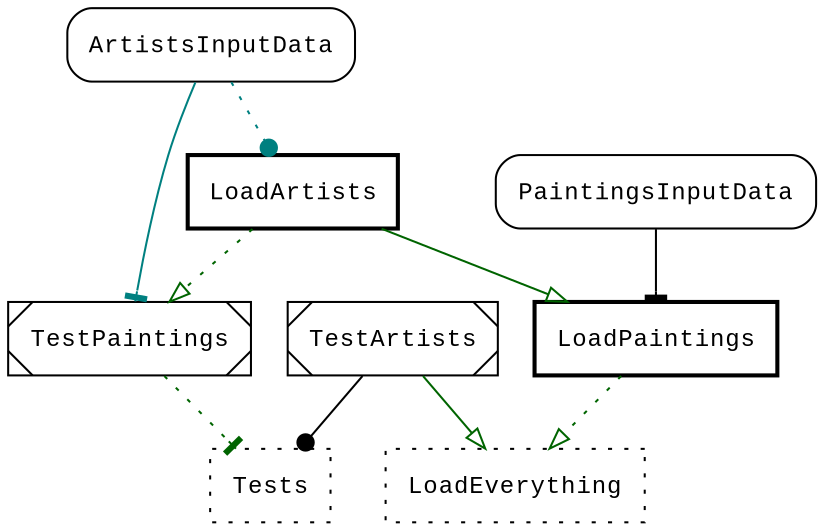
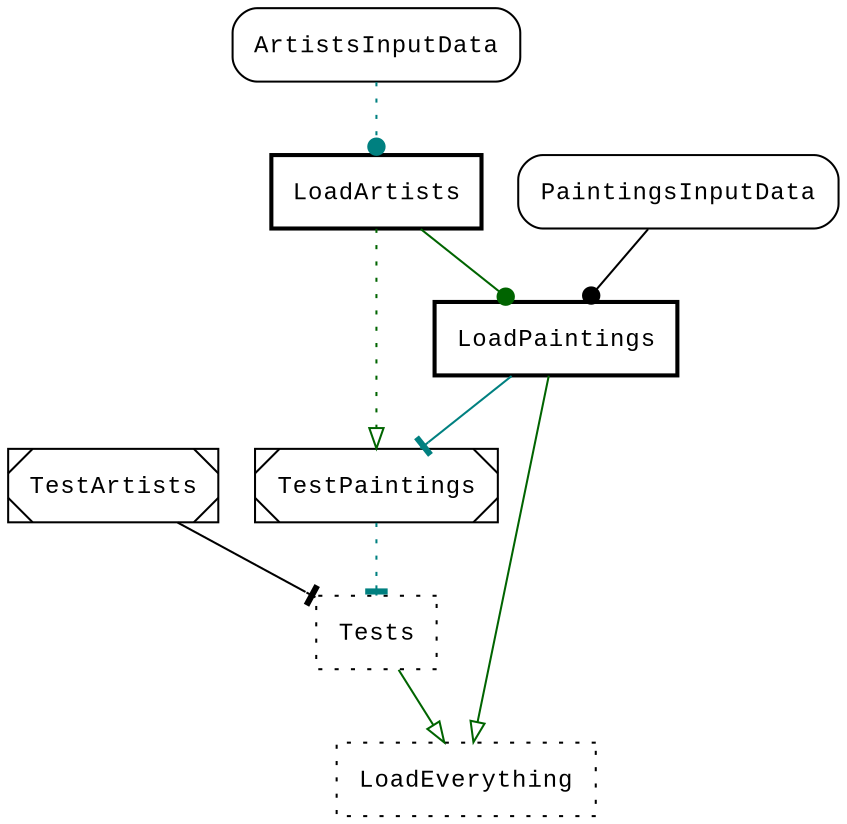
  digraph {
    fontname="Liberation Mono"
    node [fontname="Liberation Mono" shape=rect style=dotted]
    edge [arrowhead=onormal color=darkgreen fontname="Liberation Mono" style=solid]
    n1 [label=< <TABLE BORDER="0" CELLSPACING="1" CELLPADDING="1"><TR><TD COLSPAN="2" ALIGN="CENTER"><FONT POINT-SIZE="12">LoadEverything</FONT></TD></TR></TABLE> >]
    n2 [label=< <TABLE BORDER="0" CELLSPACING="1" CELLPADDING="1"><TR><TD COLSPAN="2" ALIGN="CENTER"><FONT POINT-SIZE="12">LoadPaintings</FONT></TD></TR></TABLE> > style=bold]
    n3 [label=< <TABLE BORDER="0" CELLSPACING="1" CELLPADDING="1"><TR><TD COLSPAN="2" ALIGN="CENTER"><FONT POINT-SIZE="12">TestPaintings</FONT></TD></TR></TABLE> > style=diagonals]
    n4 [label=< <TABLE BORDER="0" CELLSPACING="1" CELLPADDING="1"><TR><TD COLSPAN="2" ALIGN="CENTER"><FONT POINT-SIZE="12">Tests</FONT></TD></TR></TABLE> >]
    n5 [label=< <TABLE BORDER="0" CELLSPACING="1" CELLPADDING="1"><TR><TD COLSPAN="2" ALIGN="CENTER"><FONT POINT-SIZE="12">LoadArtists</FONT></TD></TR></TABLE> > style=bold]
    n6 [label=< <TABLE BORDER="0" CELLSPACING="1" CELLPADDING="1"><TR><TD COLSPAN="2" ALIGN="CENTER"><FONT POINT-SIZE="12">TestArtists</FONT></TD></TR></TABLE> > style=diagonals]
    n7 [label=< <TABLE BORDER="0" CELLSPACING="1" CELLPADDING="1"><TR><TD COLSPAN="2" ALIGN="CENTER"><FONT POINT-SIZE="12">ArtistsInputData</FONT></TD></TR></TABLE> > style=rounded]
    n8 [label=< <TABLE BORDER="0" CELLSPACING="1" CELLPADDING="1"><TR><TD COLSPAN="2" ALIGN="CENTER"><FONT POINT-SIZE="12">PaintingsInputData</FONT></TD></TR></TABLE> > style=rounded]
-   n2 -> n1 [style=dotted]
-   n7 -> n3 [arrowhead=tee color=teal]
-   n3 -> n4 [arrowhead=tee style=dotted]
-   n6 -> n1
-   n5 -> n2
+   n2 -> n1
+   n2 -> n3 [arrowhead=tee color=teal]
+   n3 -> n4 [arrowhead=tee color=teal style=dotted]
+   n4 -> n1
+   n5 -> n2 [arrowhead=dot]
    n5 -> n3 [style=dotted]
-   n6 -> n4 [arrowhead=dot color=black]
+   n6 -> n4 [arrowhead=tee color=black]
    n7 -> n5 [arrowhead=dot color=teal style=dotted]
-   n8 -> n2 [arrowhead=tee color=black]
+   n8 -> n2 [arrowhead=dot color=black]
  }
